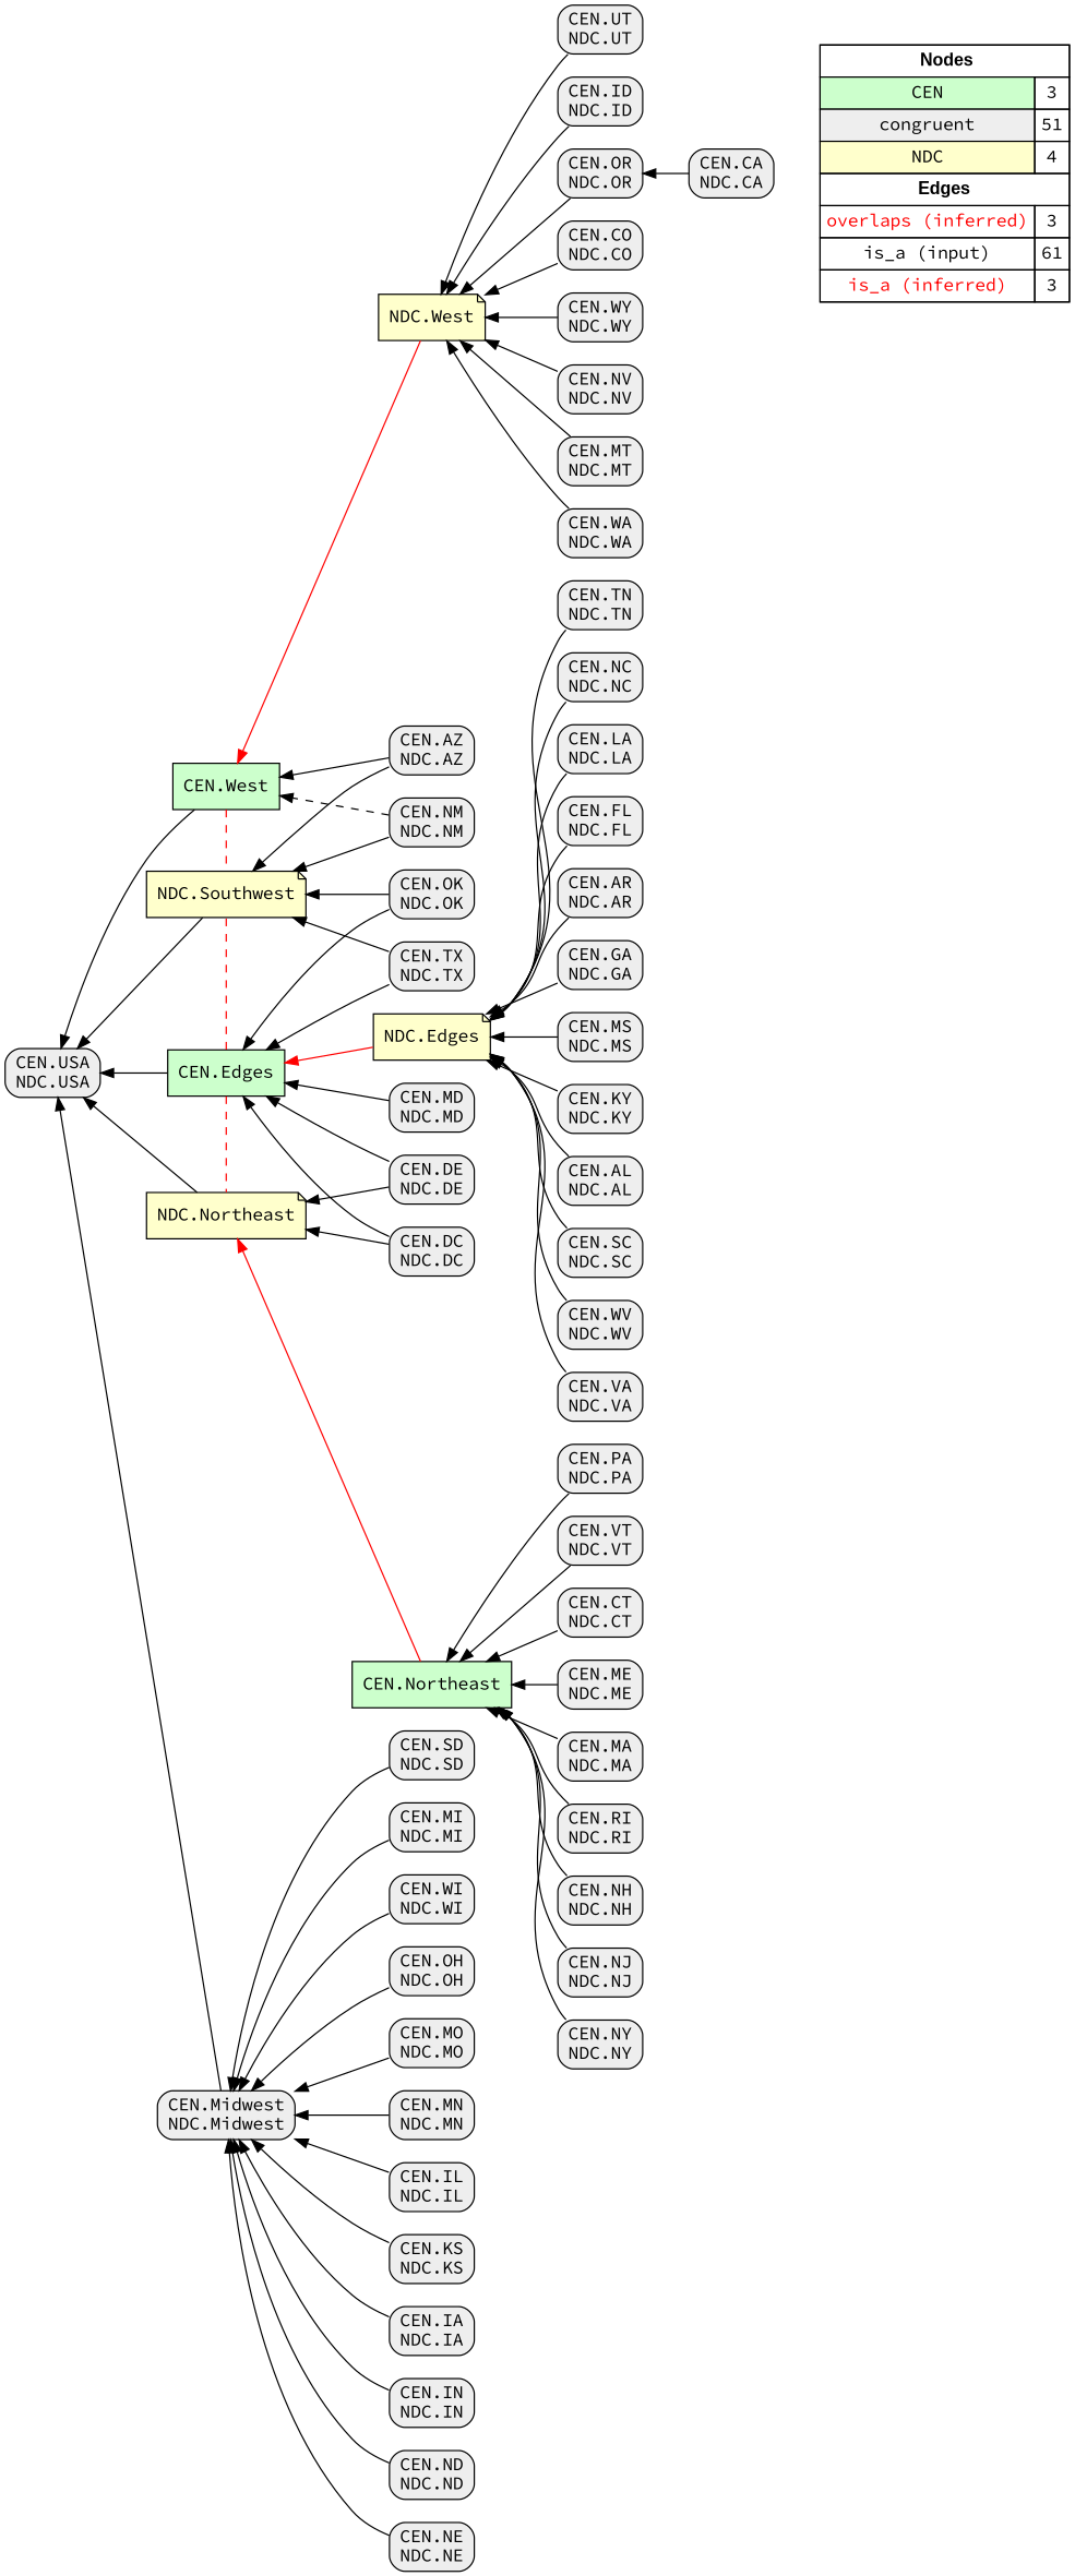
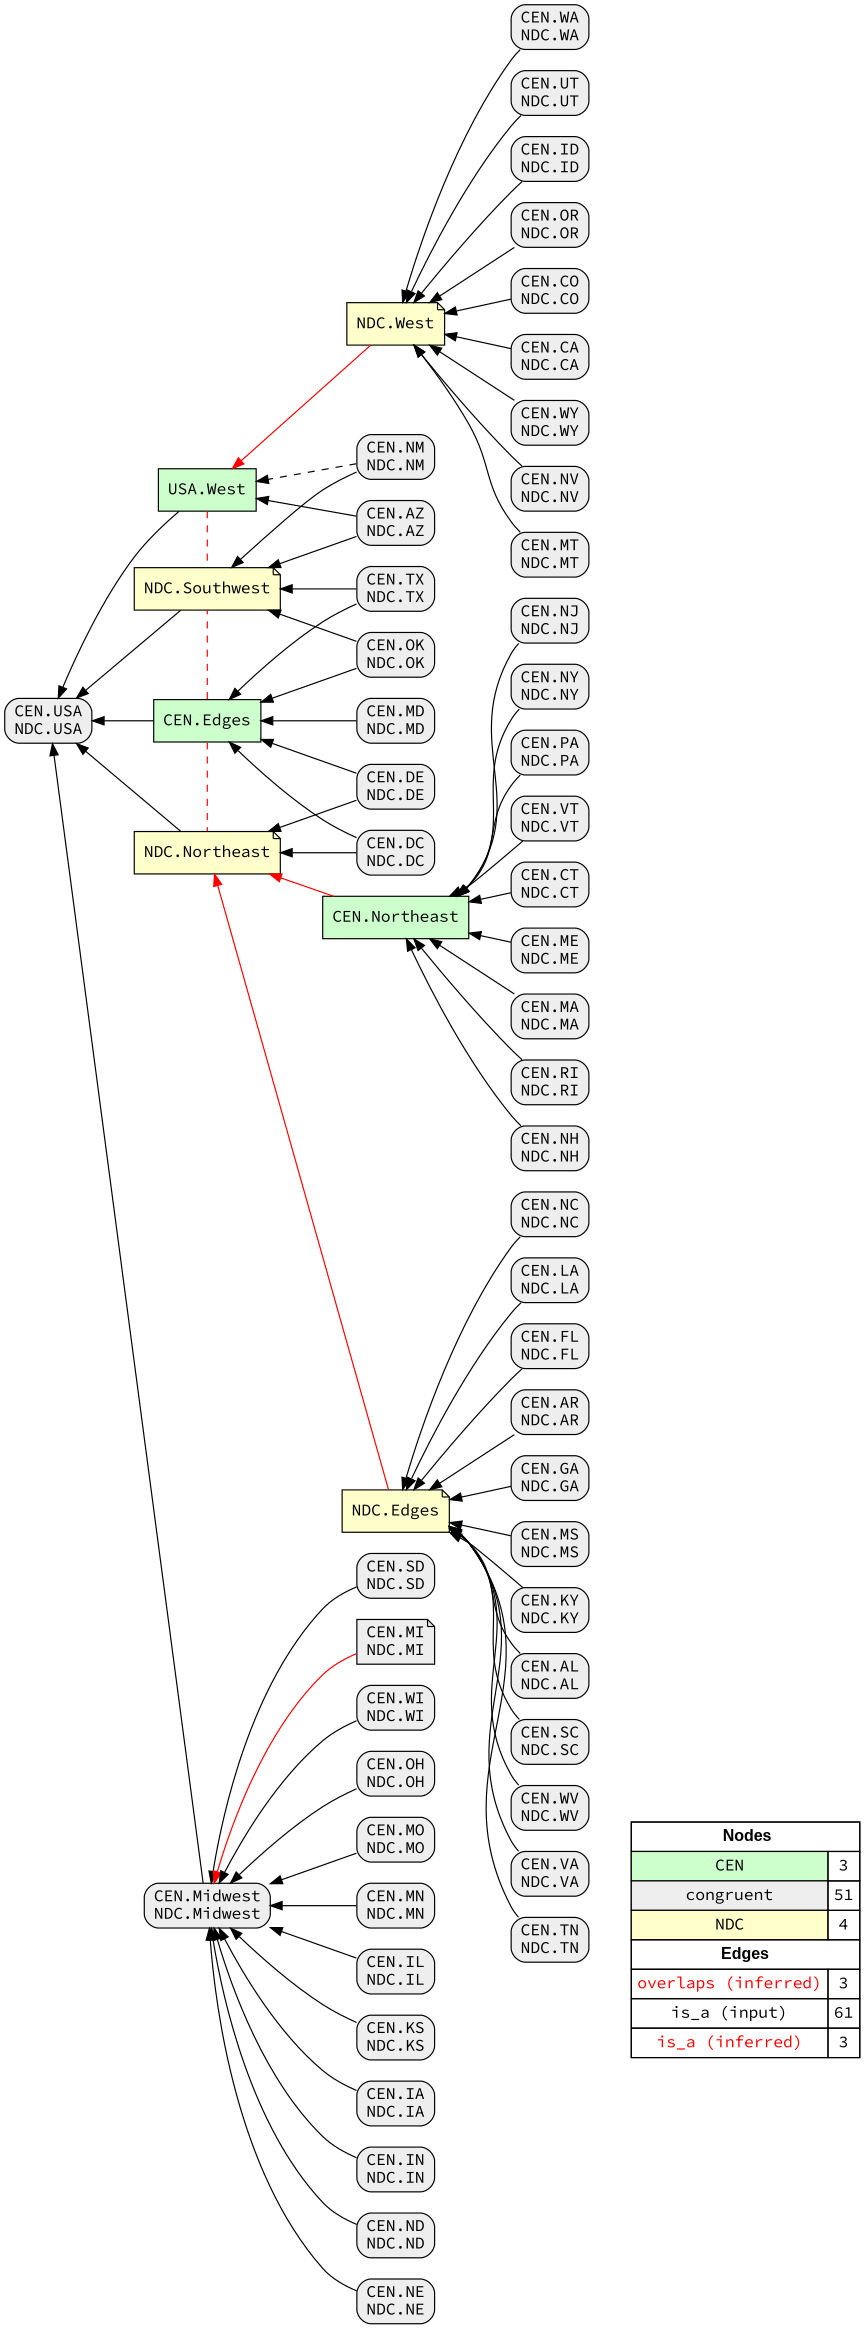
  digraph {
    fontname="Source Code Pro"
    rankdir=RL
    node [fillcolor="#EEEEEE" fontname="Source Code Pro" shape=box style="filled,rounded"]
    edge [arrowhead=normal color="#000000" constraint=true fontname="Source Code Pro" penwidth=1 style=solid]
    n1 [fillcolor=white label=<   <TABLE BORDER="0" CELLBORDER="1" CELLSPACING="0" CELLPADDING="4">  <TR> <TD COLSPAN="2"><font face="Arial Black"> Nodes</font></TD> </TR>  <TR>   <TD bgcolor="#CCFFCC" fontname="helvetica">CEN</TD>   <TD>3</TD>   </TR>  <TR>   <TD bgcolor="#EEEEEE" fontname="helvetica">congruent</TD>   <TD>51</TD>   </TR>  <TR>   <TD bgcolor="#FFFFCC" fontname="helvetica">NDC</TD>   <TD>4</TD>   </TR>  <TR> <TD COLSPAN="2"><font face = "Arial Black"> Edges </font></TD> </TR>  <TR>   <TD><font color ="#FF0000">overlaps (inferred)</font></TD><TD>3</TD> </TR> <TR>   <TD><font color ="#000000">is_a (input)</font></TD><TD>61</TD> </TR> <TR>   <TD><font color ="#FF0000">is_a (inferred)</font></TD><TD>3</TD> </TR> </TABLE>   > margin=0 style=filled]
-   "CEN.West" [fillcolor="#CCFFCC" style=filled]
+   "CEN.West" [fillcolor="#CCFFCC" style=filled label="USA.West"]
    "CEN.USA\nNDC.USA"
    "NDC.Southwest" [fillcolor="#FFFFCC" shape=note style=filled]
    "CEN.Northeast" [fillcolor="#CCFFCC" style=filled]
    "NDC.Northeast" [fillcolor="#FFFFCC" shape=note style=filled]
    n7 [fillcolor="#CCFFCC" label="CEN.Edges" style=filled]
    "NDC.West" [fillcolor="#FFFFCC" shape=note style=filled]
    "CEN.WA\nNDC.WA"
    "CEN.NJ\nNDC.NJ"
    "CEN.NM\nNDC.NM"
    n12 [fillcolor="#FFFFCC" label="NDC.Edges" shape=note style=filled]
    "CEN.KY\nNDC.KY"
    "CEN.AL\nNDC.AL"
    "CEN.IL\nNDC.IL"
    "CEN.Midwest\nNDC.Midwest"
    "CEN.SC\nNDC.SC"
    "CEN.AZ\nNDC.AZ"
    "CEN.NY\nNDC.NY"
    "CEN.KS\nNDC.KS"
    "CEN.UT\nNDC.UT"
    "CEN.PA\nNDC.PA"
    "CEN.VT\nNDC.VT"
    "CEN.ID\nNDC.ID"
    "CEN.CT\nNDC.CT"
    "CEN.OR\nNDC.OR"
    "CEN.WV\nNDC.WV"
    "CEN.CO\nNDC.CO"
    "CEN.CA\nNDC.CA"
    "CEN.TX\nNDC.TX"
    "CEN.VA\nNDC.VA"
    "CEN.DE\nNDC.DE"
    "CEN.ME\nNDC.ME"
    "CEN.TN\nNDC.TN"
    "CEN.IA\nNDC.IA"
    "CEN.NC\nNDC.NC"
    "CEN.IN\nNDC.IN"
    "CEN.WY\nNDC.WY"
    "CEN.ND\nNDC.ND"
    "CEN.NE\nNDC.NE"
    "CEN.LA\nNDC.LA"
    "CEN.FL\nNDC.FL"
    "CEN.NV\nNDC.NV"
    "CEN.MA\nNDC.MA"
    "CEN.SD\nNDC.SD"
-   "CEN.MI\nNDC.MI"
+   "CEN.MI\nNDC.MI" [shape=note]
    "CEN.AR\nNDC.AR"
    "CEN.DC\nNDC.DC"
    "CEN.GA\nNDC.GA"
    "CEN.WI\nNDC.WI"
    "CEN.OH\nNDC.OH"
    "CEN.MO\nNDC.MO"
    "CEN.MN\nNDC.MN"
    "CEN.MD\nNDC.MD"
    "CEN.MS\nNDC.MS"
    "CEN.RI\nNDC.RI"
    "CEN.OK\nNDC.OK"
    "CEN.NH\nNDC.NH"
    "CEN.MT\nNDC.MT"
    subgraph sub_1 {
      rank=source
      n1
    }
    "CEN.West" -> "CEN.USA\nNDC.USA"
    "CEN.West" -> "NDC.Southwest" [arrowhead=none color="#FF0000" constraint=false style=dashed]
    "NDC.Southwest" -> "CEN.USA\nNDC.USA"
    "CEN.Northeast" -> "NDC.Northeast" [color="#FF0000"]
    "NDC.Northeast" -> "CEN.USA\nNDC.USA"
    n7 -> "CEN.USA\nNDC.USA"
    n7 -> "NDC.Southwest" [arrowhead=none color="#FF0000" constraint=false style=dashed]
    n7 -> "NDC.Northeast" [arrowhead=none color="#FF0000" constraint=false style=dashed]
    "NDC.West" -> "CEN.West" [color="#FF0000"]
    "CEN.WA\nNDC.WA" -> "NDC.West"
    "CEN.NJ\nNDC.NJ" -> "CEN.Northeast"
    "CEN.NM\nNDC.NM" -> "CEN.West" [style=dashed]
    "CEN.NM\nNDC.NM" -> "NDC.Southwest"
-   n12 -> n7 [color="#FF0000"]
+   n12 -> "NDC.Northeast" [color="#FF0000"]
    "CEN.KY\nNDC.KY" -> n12
    "CEN.AL\nNDC.AL" -> n12
    "CEN.IL\nNDC.IL" -> "CEN.Midwest\nNDC.Midwest"
    "CEN.Midwest\nNDC.Midwest" -> "CEN.USA\nNDC.USA"
    "CEN.SC\nNDC.SC" -> n12
    "CEN.AZ\nNDC.AZ" -> "CEN.West"
    "CEN.AZ\nNDC.AZ" -> "NDC.Southwest"
    "CEN.NY\nNDC.NY" -> "CEN.Northeast"
    "CEN.KS\nNDC.KS" -> "CEN.Midwest\nNDC.Midwest"
    "CEN.UT\nNDC.UT" -> "NDC.West"
    "CEN.PA\nNDC.PA" -> "CEN.Northeast"
    "CEN.VT\nNDC.VT" -> "CEN.Northeast"
    "CEN.ID\nNDC.ID" -> "NDC.West"
    "CEN.CT\nNDC.CT" -> "CEN.Northeast"
    "CEN.OR\nNDC.OR" -> "NDC.West"
    "CEN.WV\nNDC.WV" -> n12
    "CEN.CO\nNDC.CO" -> "NDC.West"
-   "CEN.CA\nNDC.CA" -> "CEN.OR\nNDC.OR"
+   "CEN.CA\nNDC.CA" -> "NDC.West"
    "CEN.TX\nNDC.TX" -> "NDC.Southwest"
    "CEN.TX\nNDC.TX" -> n7
    "CEN.VA\nNDC.VA" -> n12
    "CEN.DE\nNDC.DE" -> "NDC.Northeast"
    "CEN.DE\nNDC.DE" -> n7
    "CEN.ME\nNDC.ME" -> "CEN.Northeast"
    "CEN.TN\nNDC.TN" -> n12
    "CEN.IA\nNDC.IA" -> "CEN.Midwest\nNDC.Midwest"
    "CEN.NC\nNDC.NC" -> n12
    "CEN.IN\nNDC.IN" -> "CEN.Midwest\nNDC.Midwest"
    "CEN.WY\nNDC.WY" -> "NDC.West"
    "CEN.ND\nNDC.ND" -> "CEN.Midwest\nNDC.Midwest"
    "CEN.NE\nNDC.NE" -> "CEN.Midwest\nNDC.Midwest"
    "CEN.LA\nNDC.LA" -> n12
    "CEN.FL\nNDC.FL" -> n12
    "CEN.NV\nNDC.NV" -> "NDC.West"
    "CEN.MA\nNDC.MA" -> "CEN.Northeast"
    "CEN.SD\nNDC.SD" -> "CEN.Midwest\nNDC.Midwest"
-   "CEN.MI\nNDC.MI" -> "CEN.Midwest\nNDC.Midwest"
+   "CEN.MI\nNDC.MI" -> "CEN.Midwest\nNDC.Midwest" [color="#FF0000"]
    "CEN.AR\nNDC.AR" -> n12
    "CEN.DC\nNDC.DC" -> "NDC.Northeast"
    "CEN.DC\nNDC.DC" -> n7
    "CEN.GA\nNDC.GA" -> n12
    "CEN.WI\nNDC.WI" -> "CEN.Midwest\nNDC.Midwest"
    "CEN.OH\nNDC.OH" -> "CEN.Midwest\nNDC.Midwest"
    "CEN.MO\nNDC.MO" -> "CEN.Midwest\nNDC.Midwest"
    "CEN.MN\nNDC.MN" -> "CEN.Midwest\nNDC.Midwest"
    "CEN.MD\nNDC.MD" -> n7
    "CEN.MS\nNDC.MS" -> n12
    "CEN.RI\nNDC.RI" -> "CEN.Northeast"
    "CEN.OK\nNDC.OK" -> "NDC.Southwest"
    "CEN.OK\nNDC.OK" -> n7
    "CEN.NH\nNDC.NH" -> "CEN.Northeast"
    "CEN.MT\nNDC.MT" -> "NDC.West"
  }
